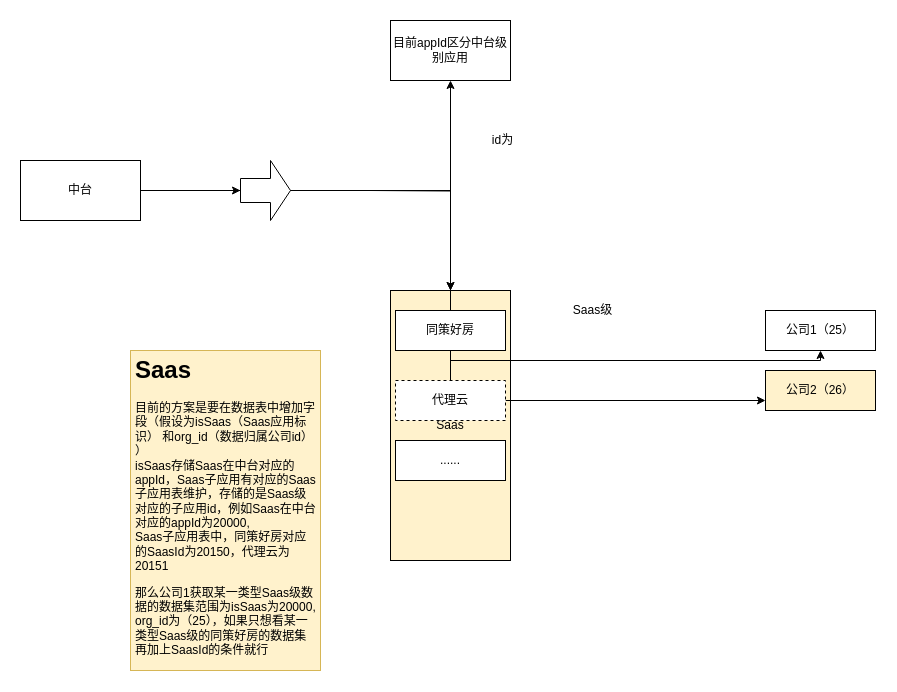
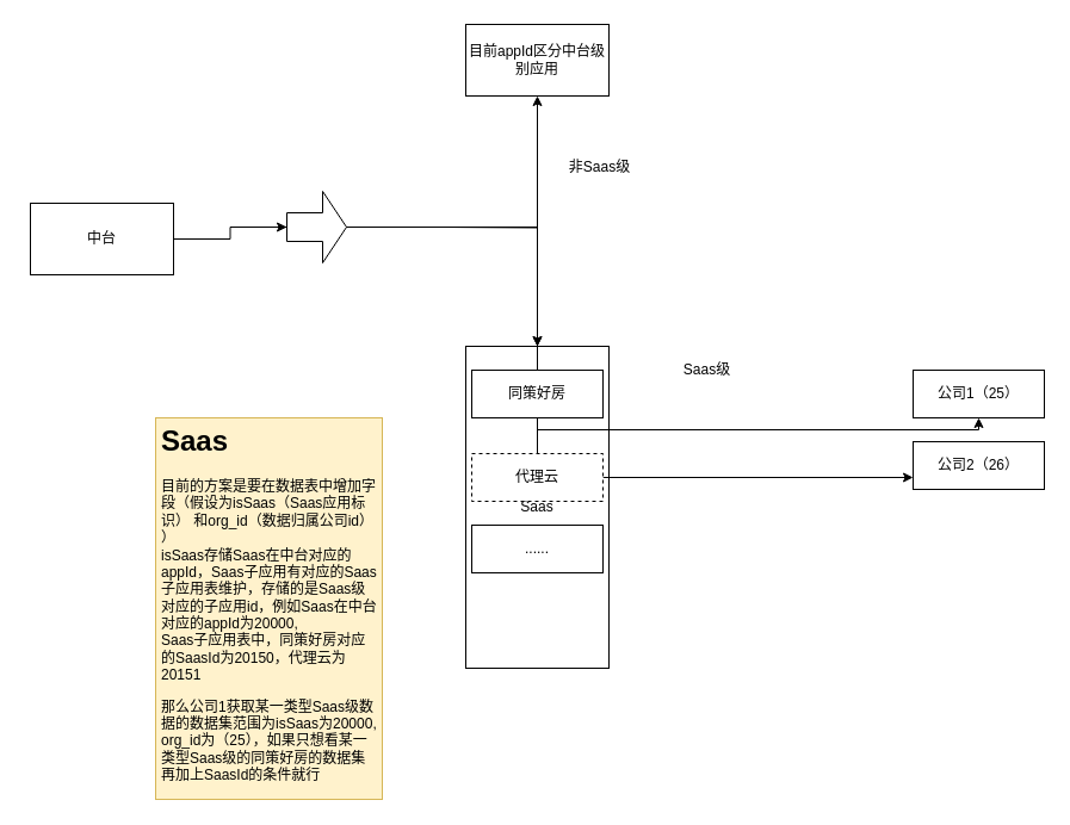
  <mxCell id="0" />
  <mxCell id="1" parent="0" />
  <mxCell id="2" value="" style="edgeStyle=orthogonalEdgeStyle;rounded=0;orthogonalLoop=1;jettySize=auto;html=1;" edge="1" parent="1" source="3" target="15"><mxGeometry relative="1" as="geometry" /></mxCell>
- <mxCell id="3" value="中台" style="rounded=0;whiteSpace=wrap;html=1;" vertex="1" parent="1"><mxGeometry x="20" y="160" width="120" height="60" as="geometry" /></mxCell>
+ <mxCell id="3" value="中台" style="rounded=0;whiteSpace=wrap;html=1;" vertex="1" parent="1"><mxGeometry x="25" y="170" width="120" height="60" as="geometry" /></mxCell>
  <mxCell id="4" value="" style="edgeStyle=orthogonalEdgeStyle;rounded=0;orthogonalLoop=1;jettySize=auto;html=1;" edge="1" parent="1" target="6"><mxGeometry relative="1" as="geometry"><mxPoint x="370" y="190" as="sourcePoint" /></mxGeometry></mxCell>
  <mxCell id="5" value="" style="edgeStyle=orthogonalEdgeStyle;rounded=0;orthogonalLoop=1;jettySize=auto;html=1;" edge="1" parent="1" target="7"><mxGeometry relative="1" as="geometry"><mxPoint x="230" y="190" as="sourcePoint" /><Array as="points"><mxPoint x="450" y="190" /></Array></mxGeometry></mxCell>
  <mxCell id="6" value="目前appId区分中台级别应用" style="rounded=0;whiteSpace=wrap;html=1;" vertex="1" parent="1"><mxGeometry x="390" y="20" width="120" height="60" as="geometry" /></mxCell>
- <mxCell id="7" value="Saas" style="rounded=0;whiteSpace=wrap;html=1;fillColor=#fff2cc;" vertex="1" parent="1"><mxGeometry x="390" y="290" width="120" height="270" as="geometry" /></mxCell>
+ <mxCell id="7" value="Saas" style="rounded=0;whiteSpace=wrap;html=1;" vertex="1" parent="1"><mxGeometry x="390" y="290" width="120" height="270" as="geometry" /></mxCell>
  <mxCell id="8" value="" style="edgeStyle=orthogonalEdgeStyle;rounded=0;orthogonalLoop=1;jettySize=auto;html=1;" edge="1" parent="1" source="9" target="7"><mxGeometry relative="1" as="geometry" /></mxCell>
  <mxCell id="9" value="同策好房" style="rounded=0;whiteSpace=wrap;html=1;" vertex="1" parent="1"><mxGeometry x="395" y="310" width="110" height="40" as="geometry" /></mxCell>
  <mxCell id="10" style="edgeStyle=orthogonalEdgeStyle;rounded=0;orthogonalLoop=1;jettySize=auto;html=1;" edge="1" parent="1" source="12" target="14"><mxGeometry relative="1" as="geometry"><Array as="points"><mxPoint x="450" y="360" /><mxPoint x="820" y="360" /></Array></mxGeometry></mxCell>
  <mxCell id="11" style="edgeStyle=orthogonalEdgeStyle;rounded=0;orthogonalLoop=1;jettySize=auto;html=1;entryX=0;entryY=0.75;entryDx=0;entryDy=0;" edge="1" parent="1" source="12" target="19"><mxGeometry relative="1" as="geometry" /></mxCell>
  <mxCell id="12" value="代理云" style="rounded=0;whiteSpace=wrap;html=1;dashed=1;" vertex="1" parent="1"><mxGeometry x="395" y="380" width="110" height="40" as="geometry" /></mxCell>
  <mxCell id="13" value="......" style="rounded=0;whiteSpace=wrap;html=1;" vertex="1" parent="1"><mxGeometry x="395" y="440" width="110" height="40" as="geometry" /></mxCell>
  <mxCell id="14" value="公司1（25）" style="rounded=0;whiteSpace=wrap;html=1;" vertex="1" parent="1"><mxGeometry x="765" y="310" width="110" height="40" as="geometry" /></mxCell>
  <mxCell id="15" value="" style="shape=singleArrow;whiteSpace=wrap;html=1;arrowWidth=0.4;arrowSize=0.4;rounded=0;" vertex="1" parent="1"><mxGeometry x="240" y="160" width="50" height="60" as="geometry" /></mxCell>
- <mxCell id="16" value="id为" style="text;html=1;strokeColor=none;fillColor=none;align=center;verticalAlign=middle;whiteSpace=wrap;rounded=0;" vertex="1" parent="1"><mxGeometry x="465" y="130" width="75" height="20" as="geometry" /></mxCell>
+ <mxCell id="16" value="非Saas级" style="text;html=1;strokeColor=none;fillColor=none;align=center;verticalAlign=middle;whiteSpace=wrap;rounded=0;" vertex="1" parent="1"><mxGeometry x="465" y="130" width="75" height="20" as="geometry" /></mxCell>
  <mxCell id="17" value="Saas级" style="text;html=1;strokeColor=none;fillColor=none;align=center;verticalAlign=middle;whiteSpace=wrap;rounded=0;" vertex="1" parent="1"><mxGeometry x="555" y="300" width="75" height="20" as="geometry" /></mxCell>
  <mxCell id="18" value="&lt;h1&gt;Saas&lt;/h1&gt;&lt;span style=&quot;text-align: center&quot;&gt;目前的方案是要在数据表中增加字段（假设为isSaas（Saas应用标识） 和org_id&lt;/span&gt;&lt;span style=&quot;text-align: center&quot;&gt;（数据归属公司id）&lt;/span&gt;&lt;span style=&quot;text-align: center&quot;&gt;&lt;br&gt;）&lt;br&gt;&lt;/span&gt;&lt;span style=&quot;text-align: center&quot;&gt;isSaas存储&lt;/span&gt;&lt;span style=&quot;text-align: center&quot;&gt;Saas在中台对应的appId，Saas子应用有对应的Saas子应用表维护，存储的是Saas级对应的子应用id，例如Saas在中台对应的appId为20000,&lt;/span&gt;&lt;span style=&quot;text-align: center&quot;&gt;&lt;br&gt;&lt;/span&gt;&lt;span style=&quot;text-align: center&quot;&gt;Saas子应用表中，&lt;/span&gt;&lt;span style=&quot;text-align: center&quot;&gt;同策好房对应的&lt;/span&gt;&lt;span style=&quot;text-align: center&quot;&gt;SaasId&lt;/span&gt;&lt;span style=&quot;text-align: center&quot;&gt;为20150，代理云为20151&lt;/span&gt;&lt;span style=&quot;text-align: center&quot;&gt;&lt;br&gt;&lt;/span&gt;&lt;p&gt;&lt;span style=&quot;text-align: center&quot;&gt;那么公司1获取某一类型Saas级数据的数据集范围为isSaas为20000, org_id为（25），如果只想看某一类型Saas级的同策好房的数据集再加上SaasId的条件就行&lt;/span&gt;&lt;/p&gt;" style="text;html=1;strokeColor=#d6b656;fillColor=#fff2cc;spacing=5;spacingTop=-20;whiteSpace=wrap;overflow=hidden;rounded=0;" vertex="1" parent="1"><mxGeometry x="130" y="350" width="190" height="320" as="geometry" /></mxCell>
- <mxCell id="19" value="公司2（26）" style="rounded=0;whiteSpace=wrap;html=1;fillColor=#fff2cc;" vertex="1" parent="1"><mxGeometry x="765" y="370" width="110" height="40" as="geometry" /></mxCell>
+ <mxCell id="19" value="公司2（26）" style="rounded=0;whiteSpace=wrap;html=1;" vertex="1" parent="1"><mxGeometry x="765" y="370" width="110" height="40" as="geometry" /></mxCell>
